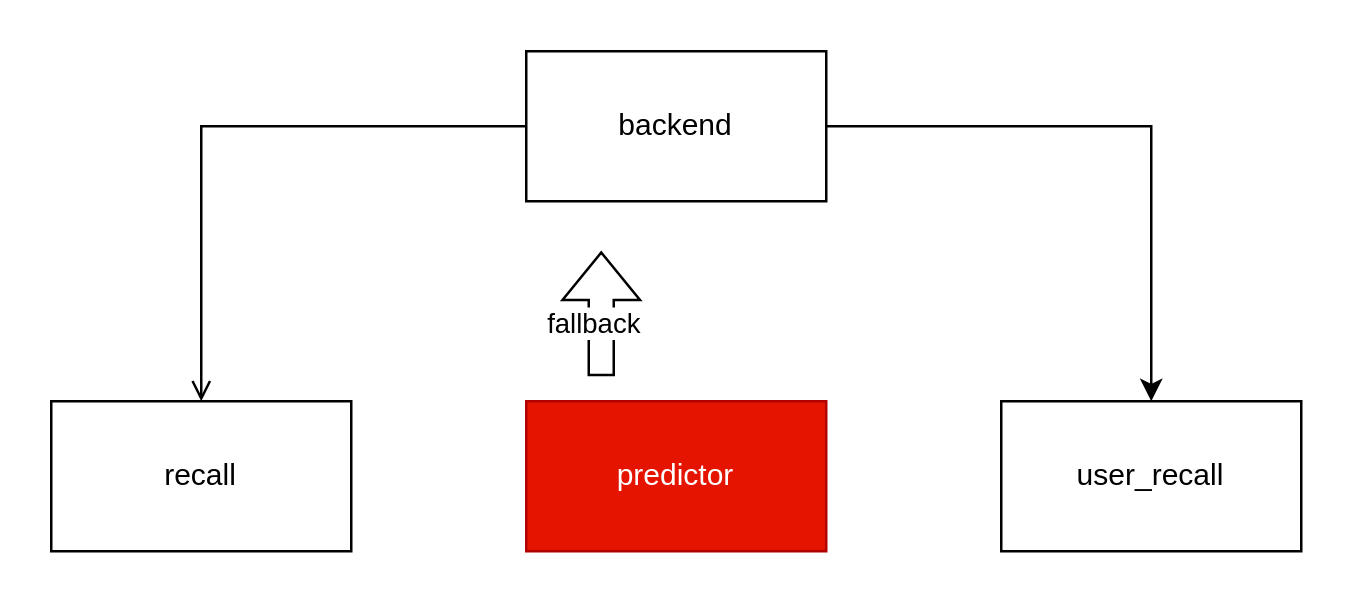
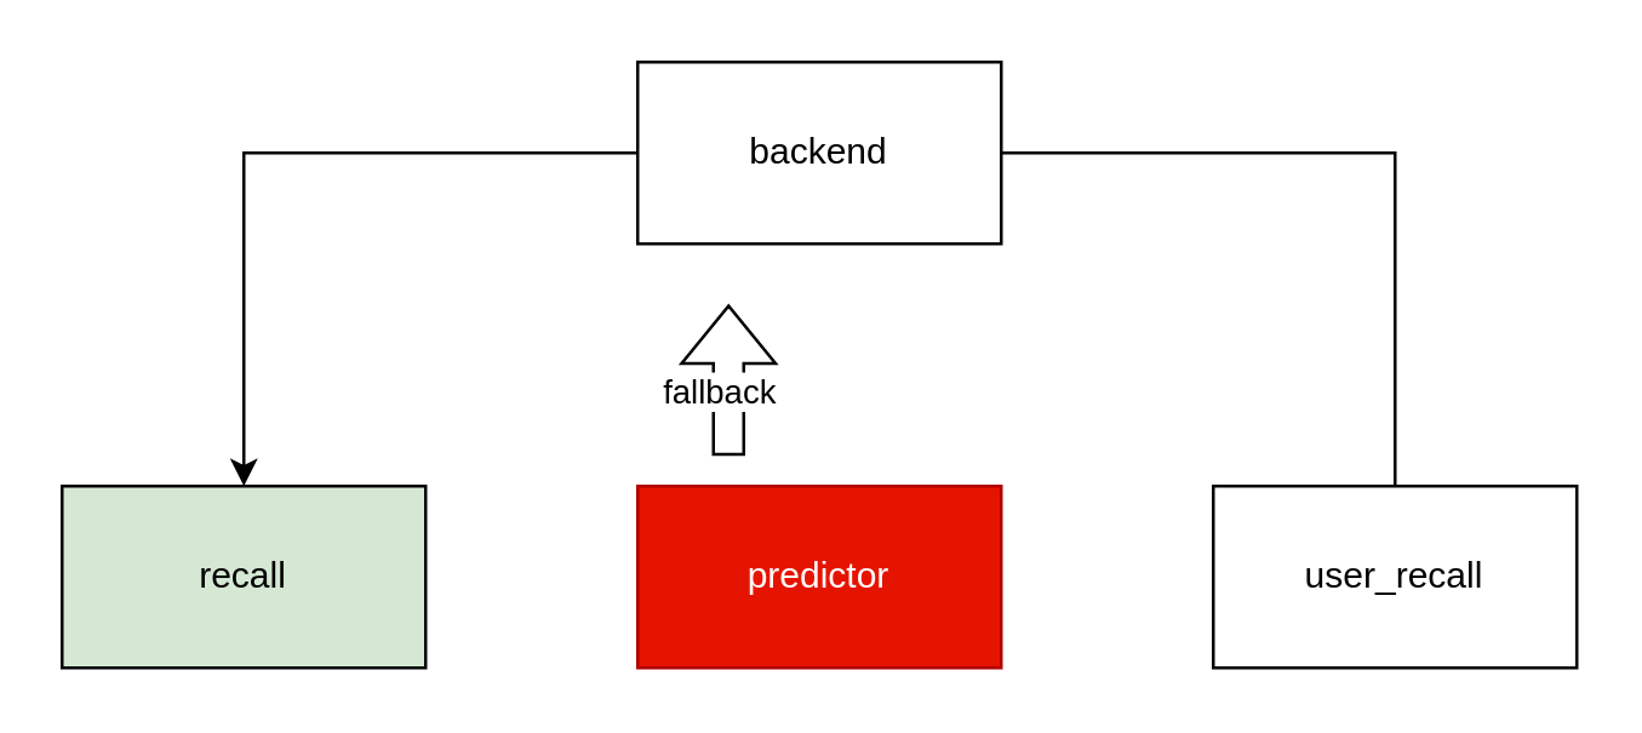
  <mxCell id="0" />
  <mxCell id="1" parent="0" />
- <mxCell id="2" style="edgeStyle=orthogonalEdgeStyle;rounded=0;orthogonalLoop=1;jettySize=auto;html=1;endArrow=open;" edge="1" parent="1" source="4" target="5"><mxGeometry relative="1" as="geometry"><mxPoint x="80" y="190" as="targetPoint" /></mxGeometry></mxCell>
- <mxCell id="3" style="edgeStyle=orthogonalEdgeStyle;rounded=0;orthogonalLoop=1;jettySize=auto;html=1;" edge="1" parent="1" source="4" target="6"><mxGeometry relative="1" as="geometry" /></mxCell>
+ <mxCell id="2" style="edgeStyle=orthogonalEdgeStyle;rounded=0;orthogonalLoop=1;jettySize=auto;html=1;" edge="1" parent="1" source="4" target="5"><mxGeometry relative="1" as="geometry"><mxPoint x="80" y="190" as="targetPoint" /></mxGeometry></mxCell>
+ <mxCell id="3" style="edgeStyle=orthogonalEdgeStyle;rounded=0;orthogonalLoop=1;jettySize=auto;html=1;endArrow=none;" edge="1" parent="1" source="4" target="6"><mxGeometry relative="1" as="geometry" /></mxCell>
  <mxCell id="4" value="backend" style="rounded=0;whiteSpace=wrap;html=1;" vertex="1" parent="1"><mxGeometry x="210" y="20" width="120" height="60" as="geometry" /></mxCell>
- <mxCell id="5" value="recall" style="rounded=0;whiteSpace=wrap;html=1;" vertex="1" parent="1"><mxGeometry x="20" y="160" width="120" height="60" as="geometry" /></mxCell>
+ <mxCell id="5" value="recall" style="rounded=0;whiteSpace=wrap;html=1;fillColor=#d5e8d4;" vertex="1" parent="1"><mxGeometry x="20" y="160" width="120" height="60" as="geometry" /></mxCell>
  <mxCell id="6" value="user_recall" style="rounded=0;whiteSpace=wrap;html=1;" vertex="1" parent="1"><mxGeometry x="400" y="160" width="120" height="60" as="geometry" /></mxCell>
  <mxCell id="7" value="predictor" style="rounded=0;whiteSpace=wrap;html=1;fillColor=#e51400;strokeColor=#B20000;fontColor=#ffffff;" vertex="1" parent="1"><mxGeometry x="210" y="160" width="120" height="60" as="geometry" /></mxCell>
  <mxCell id="8" value="" style="shape=flexArrow;endArrow=classic;html=1;rounded=0;" edge="1" parent="1"><mxGeometry width="50" height="50" relative="1" as="geometry"><mxPoint x="240" y="150" as="sourcePoint" /><mxPoint x="240" y="100" as="targetPoint" /></mxGeometry></mxCell>
  <mxCell id="9" value="fallback" style="edgeLabel;html=1;align=center;verticalAlign=middle;resizable=0;points=[];" vertex="1" connectable="0" parent="8"><mxGeometry x="-0.12" y="4" relative="1" as="geometry"><mxPoint as="offset" /></mxGeometry></mxCell>
